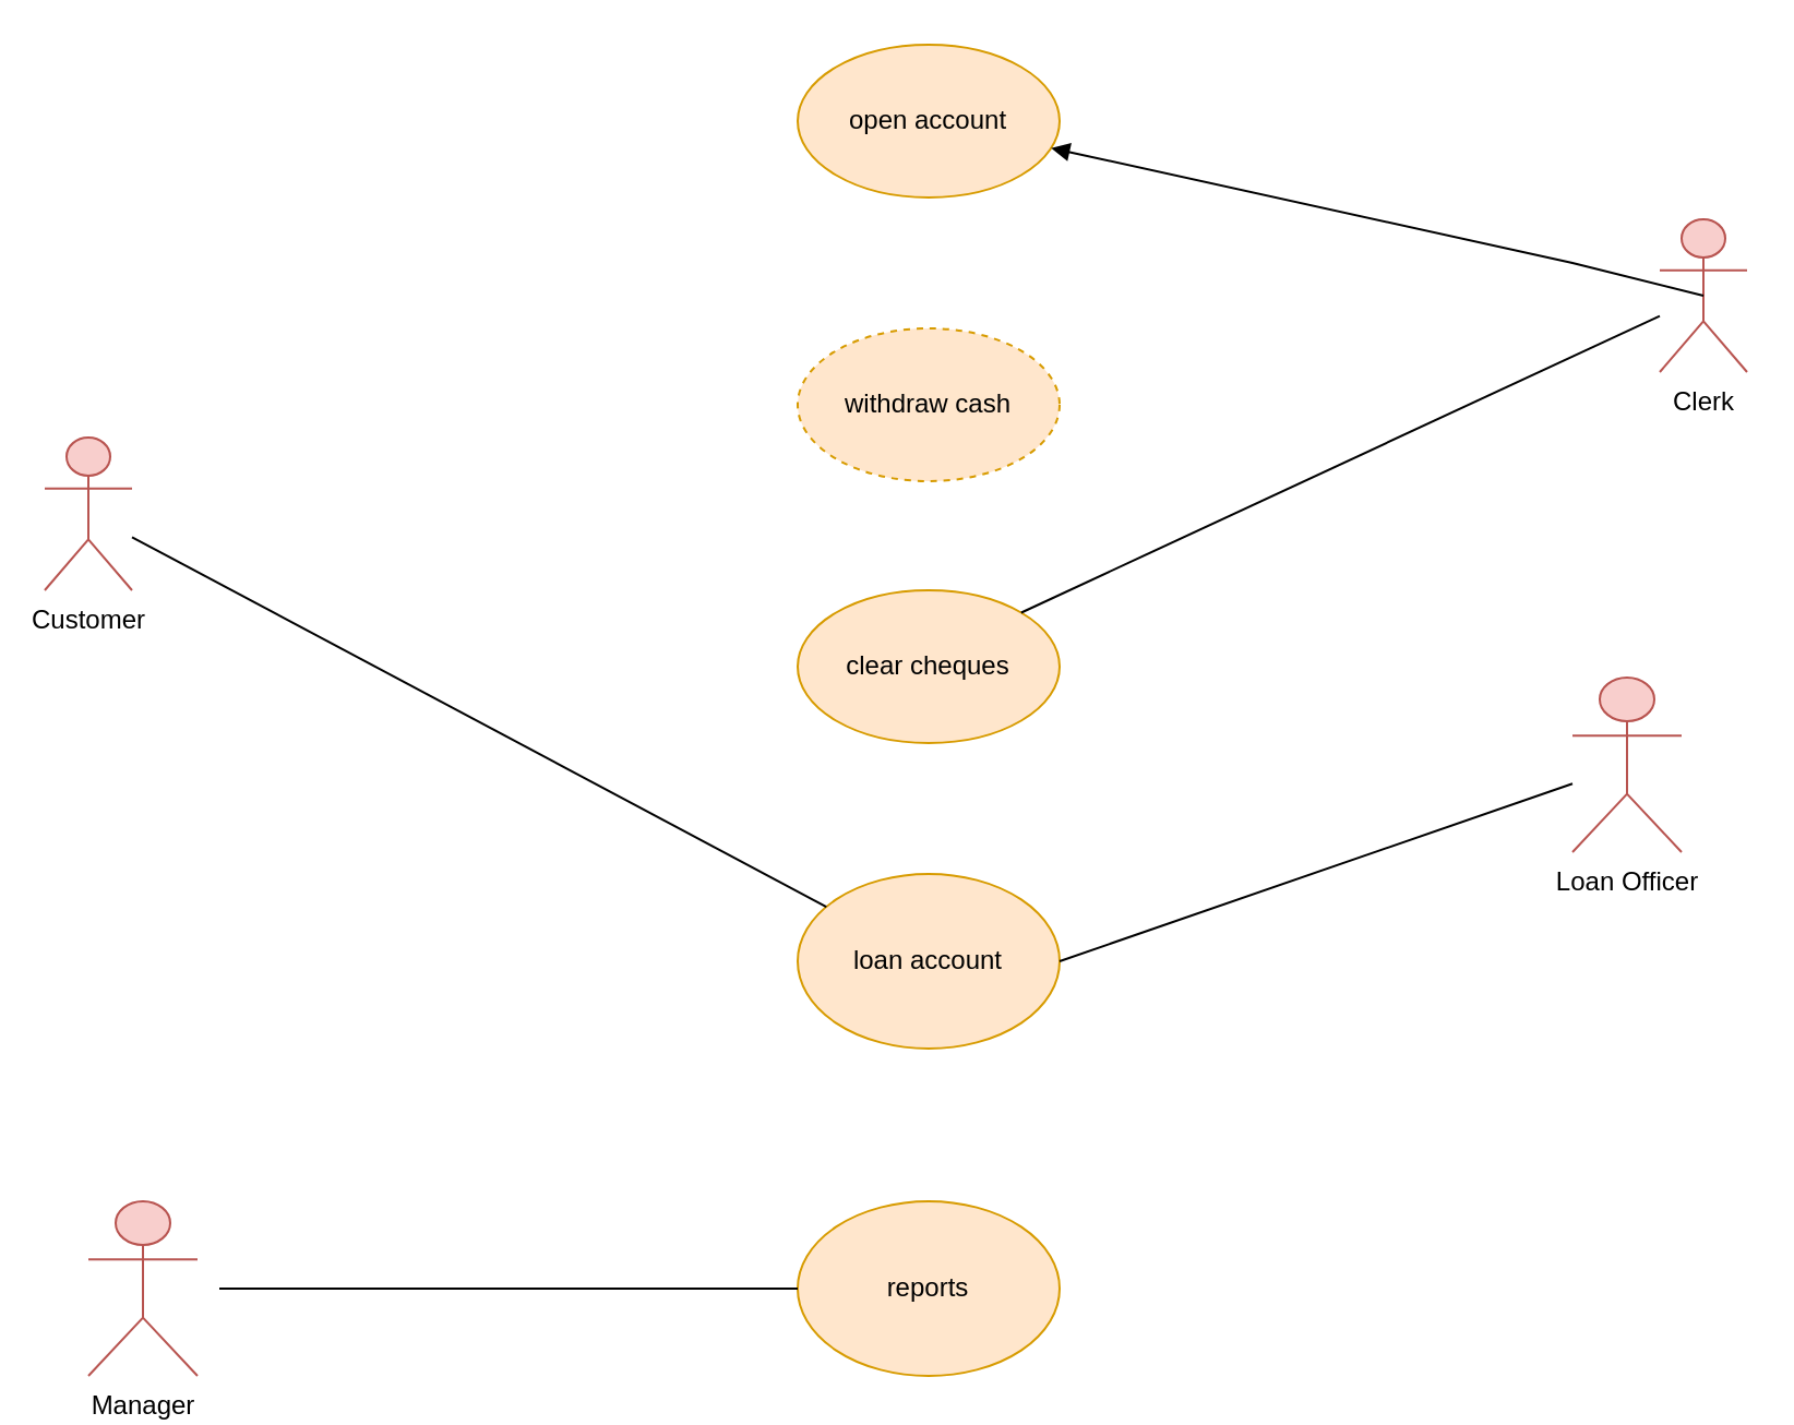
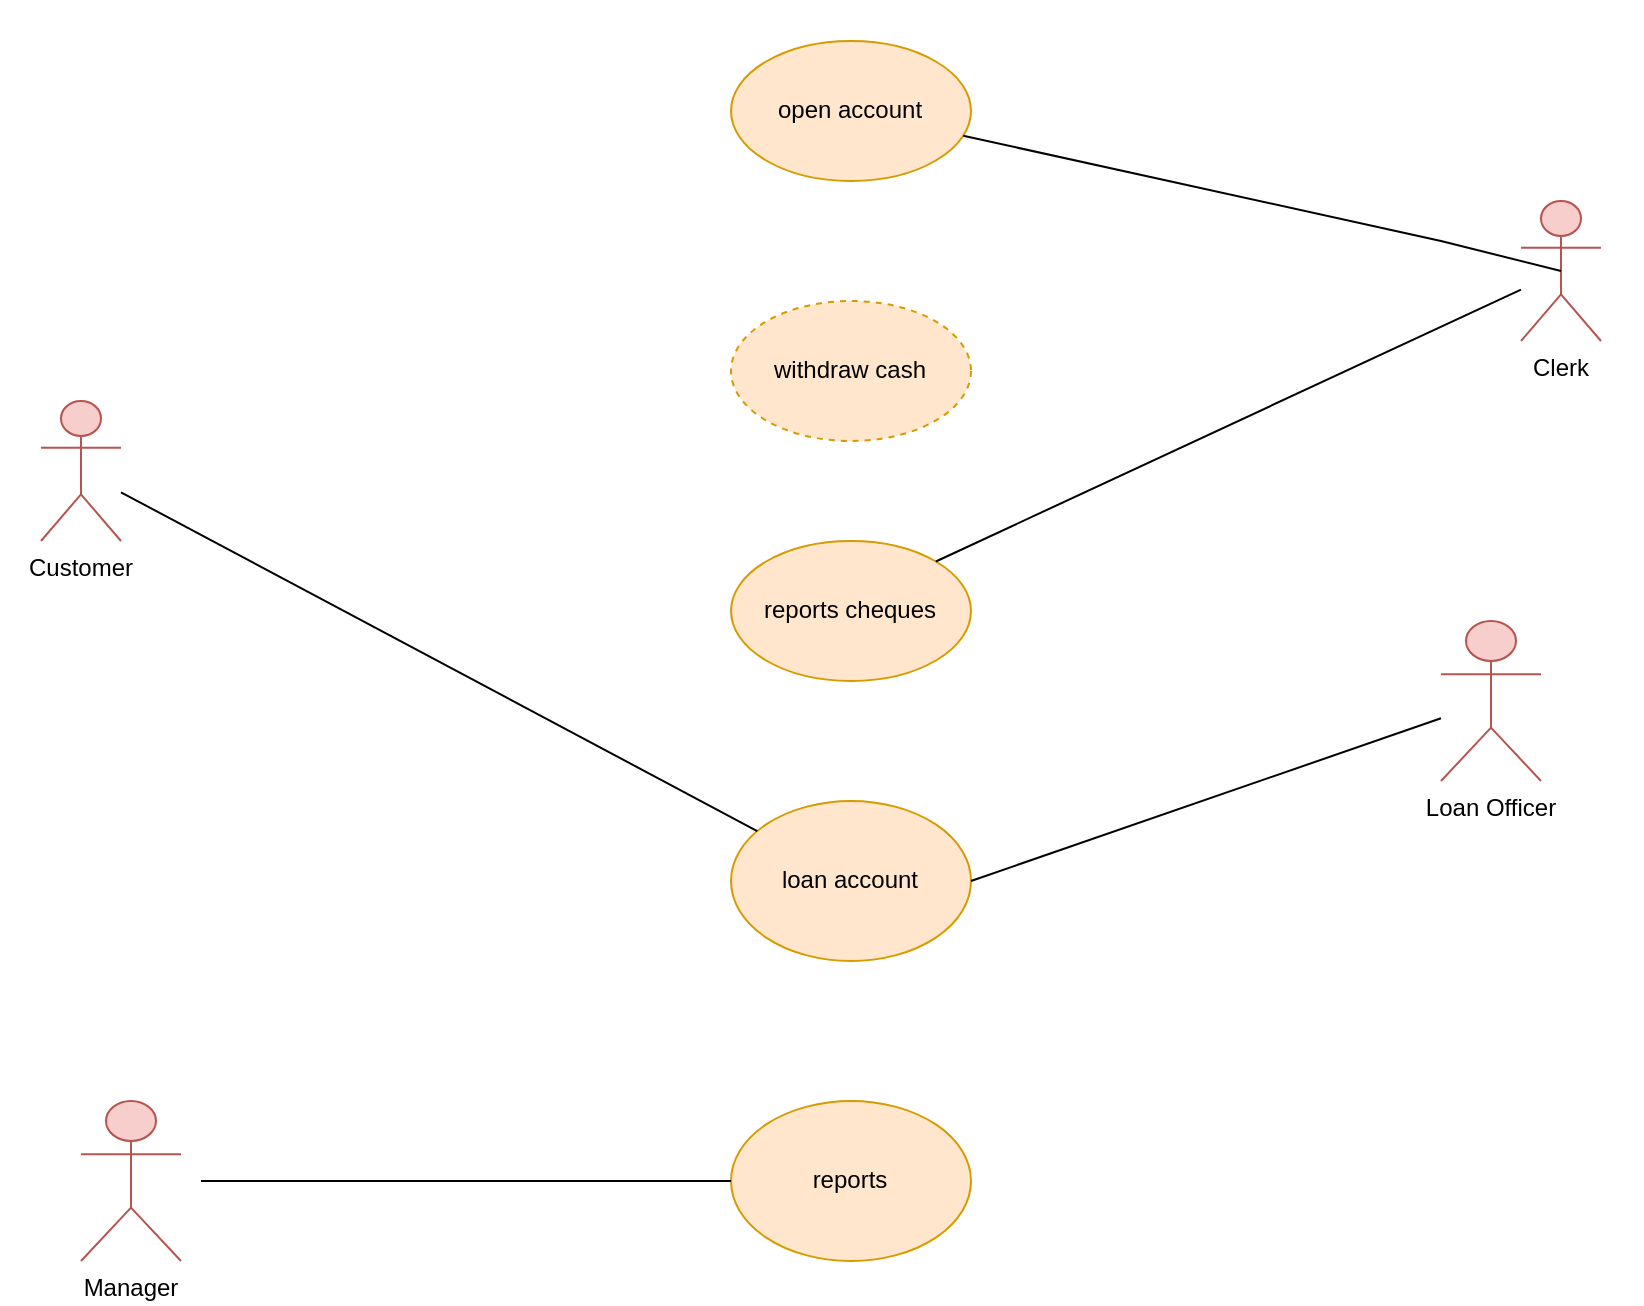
  <mxCell id="0" />
  <mxCell id="1" parent="0" />
  <mxCell id="2" value="open account" style="ellipse;whiteSpace=wrap;html=1;fillColor=#ffe6cc;strokeColor=#d79b00;" parent="1" vertex="1"><mxGeometry x="365" y="20" width="120" height="70" as="geometry" /></mxCell>
  <mxCell id="3" value="Clerk" style="shape=umlActor;verticalLabelPosition=bottom;verticalAlign=top;html=1;outlineConnect=0;fillColor=#f8cecc;strokeColor=#b85450;" parent="1" vertex="1"><mxGeometry x="760" y="100" width="40" height="70" as="geometry" /></mxCell>
- <mxCell id="4" value="" style="endArrow=block;html=1;rounded=0;exitX=0.5;exitY=0.5;exitDx=0;exitDy=0;exitPerimeter=0;" parent="1" source="3" target="2" edge="1"><mxGeometry width="50" height="50" relative="1" as="geometry"><mxPoint x="700" y="120" as="sourcePoint" /><mxPoint x="600" y="50" as="targetPoint" /><Array as="points"><mxPoint x="720" y="120" /></Array></mxGeometry></mxCell>
+ <mxCell id="4" value="" style="endArrow=none;html=1;rounded=0;exitX=0.5;exitY=0.5;exitDx=0;exitDy=0;exitPerimeter=0;" parent="1" source="3" target="2" edge="1"><mxGeometry width="50" height="50" relative="1" as="geometry"><mxPoint x="700" y="120" as="sourcePoint" /><mxPoint x="600" y="50" as="targetPoint" /><Array as="points"><mxPoint x="720" y="120" /></Array></mxGeometry></mxCell>
  <mxCell id="5" value="withdraw cash" style="ellipse;whiteSpace=wrap;html=1;fillColor=#ffe6cc;strokeColor=#d79b00;dashed=1;" parent="1" vertex="1"><mxGeometry x="365" y="150" width="120" height="70" as="geometry" /></mxCell>
- <mxCell id="6" value="clear cheques" style="ellipse;whiteSpace=wrap;html=1;fillColor=#ffe6cc;strokeColor=#d79b00;" parent="1" vertex="1"><mxGeometry x="365" y="270" width="120" height="70" as="geometry" /></mxCell>
+ <mxCell id="6" value="reports cheques" style="ellipse;whiteSpace=wrap;html=1;fillColor=#ffe6cc;strokeColor=#d79b00;" parent="1" vertex="1"><mxGeometry x="365" y="270" width="120" height="70" as="geometry" /></mxCell>
  <mxCell id="7" value="loan account" style="ellipse;whiteSpace=wrap;html=1;fillColor=#ffe6cc;strokeColor=#d79b00;" parent="1" vertex="1"><mxGeometry x="365" y="400" width="120" height="80" as="geometry" /></mxCell>
  <mxCell id="8" value="reports" style="ellipse;whiteSpace=wrap;html=1;fillColor=#ffe6cc;strokeColor=#d79b00;" parent="1" vertex="1"><mxGeometry x="365" y="550" width="120" height="80" as="geometry" /></mxCell>
  <mxCell id="9" value="" style="endArrow=none;html=1;rounded=0;entryX=1;entryY=0;entryDx=0;entryDy=0;" parent="1" source="3" target="6" edge="1"><mxGeometry width="50" height="50" relative="1" as="geometry"><mxPoint x="640" y="220" as="sourcePoint" /><mxPoint x="450" y="280" as="targetPoint" /></mxGeometry></mxCell>
  <mxCell id="10" value="Customer" style="shape=umlActor;verticalLabelPosition=bottom;verticalAlign=top;html=1;outlineConnect=0;fillColor=#f8cecc;strokeColor=#b85450;" parent="1" vertex="1"><mxGeometry x="20" y="200" width="40" height="70" as="geometry" /></mxCell>
  <mxCell id="11" value="" style="endArrow=none;html=1;rounded=0;" parent="1" source="10" target="7" edge="1"><mxGeometry width="50" height="50" relative="1" as="geometry"><mxPoint x="80" y="260" as="sourcePoint" /><mxPoint x="450" y="480" as="targetPoint" /></mxGeometry></mxCell>
  <mxCell id="12" value="Loan Officer" style="shape=umlActor;verticalLabelPosition=bottom;verticalAlign=top;html=1;outlineConnect=0;fillColor=#f8cecc;strokeColor=#b85450;" parent="1" vertex="1"><mxGeometry x="720" y="310" width="50" height="80" as="geometry" /></mxCell>
  <mxCell id="13" value="" style="endArrow=none;html=1;rounded=0;exitX=1;exitY=0.5;exitDx=0;exitDy=0;" parent="1" source="7" target="12" edge="1"><mxGeometry width="50" height="50" relative="1" as="geometry"><mxPoint x="400" y="430" as="sourcePoint" /><mxPoint x="450" y="380" as="targetPoint" /></mxGeometry></mxCell>
  <mxCell id="14" value="" style="endArrow=none;html=1;rounded=0;entryX=0;entryY=0.5;entryDx=0;entryDy=0;" parent="1" target="8" edge="1"><mxGeometry width="50" height="50" relative="1" as="geometry"><mxPoint x="100" y="590" as="sourcePoint" /><mxPoint x="450" y="580" as="targetPoint" /></mxGeometry></mxCell>
  <mxCell id="15" value="Manager" style="shape=umlActor;verticalLabelPosition=bottom;verticalAlign=top;html=1;outlineConnect=0;fillColor=#f8cecc;strokeColor=#b85450;" parent="1" vertex="1"><mxGeometry x="40" y="550" width="50" height="80" as="geometry" /></mxCell>
